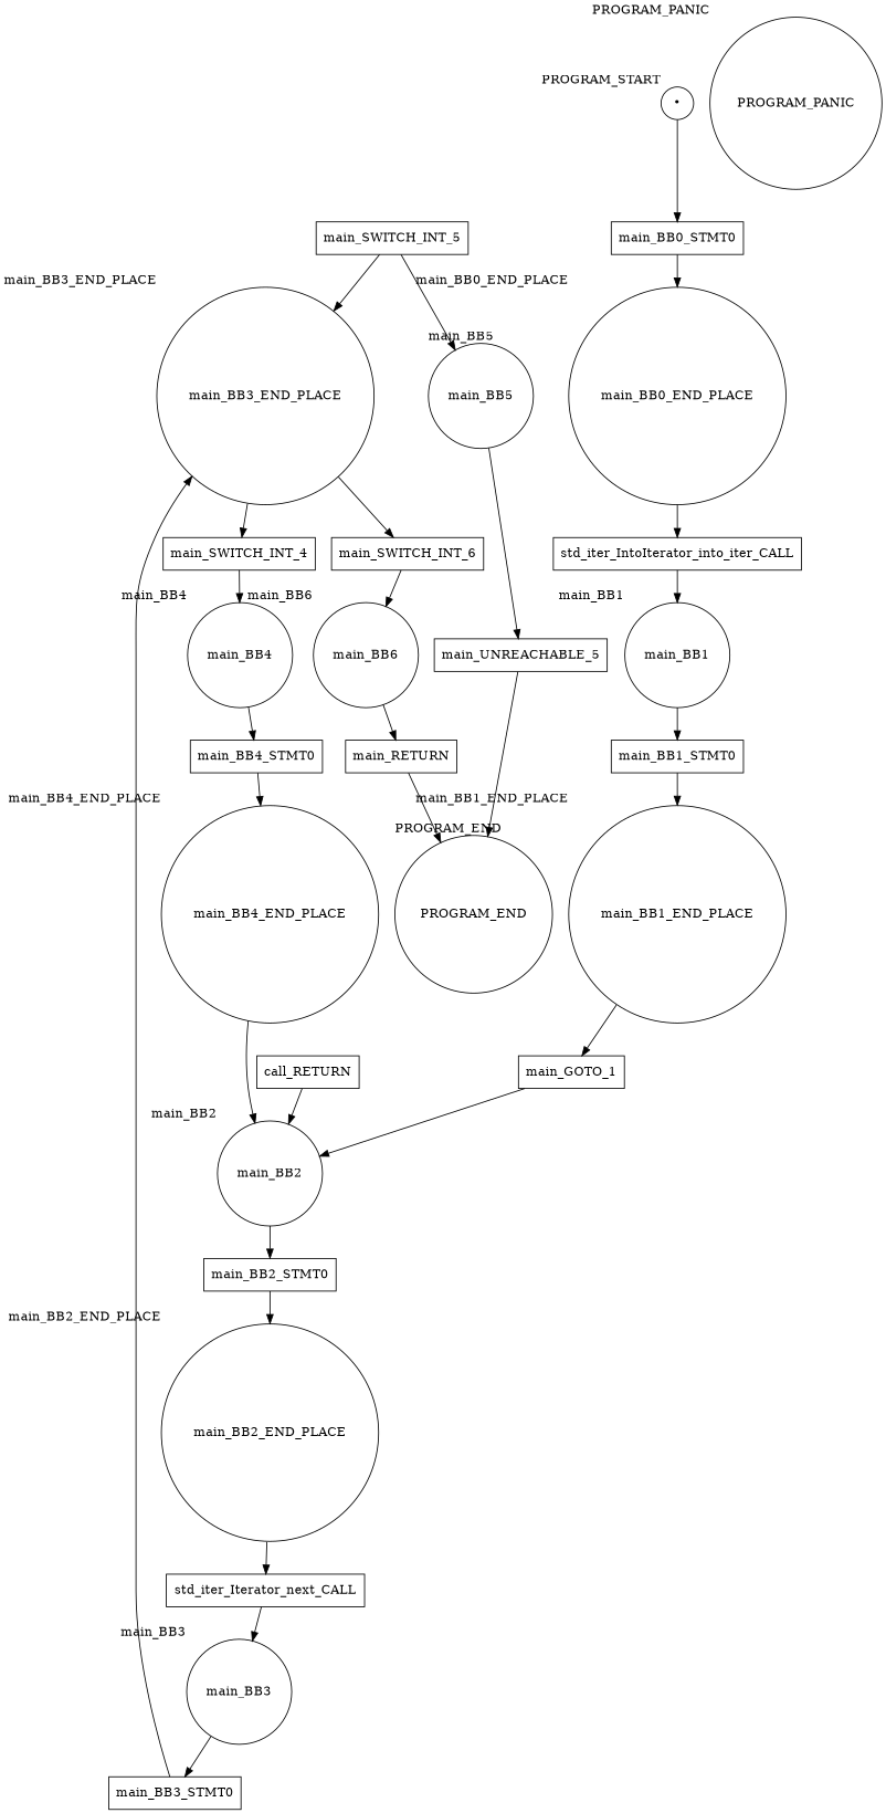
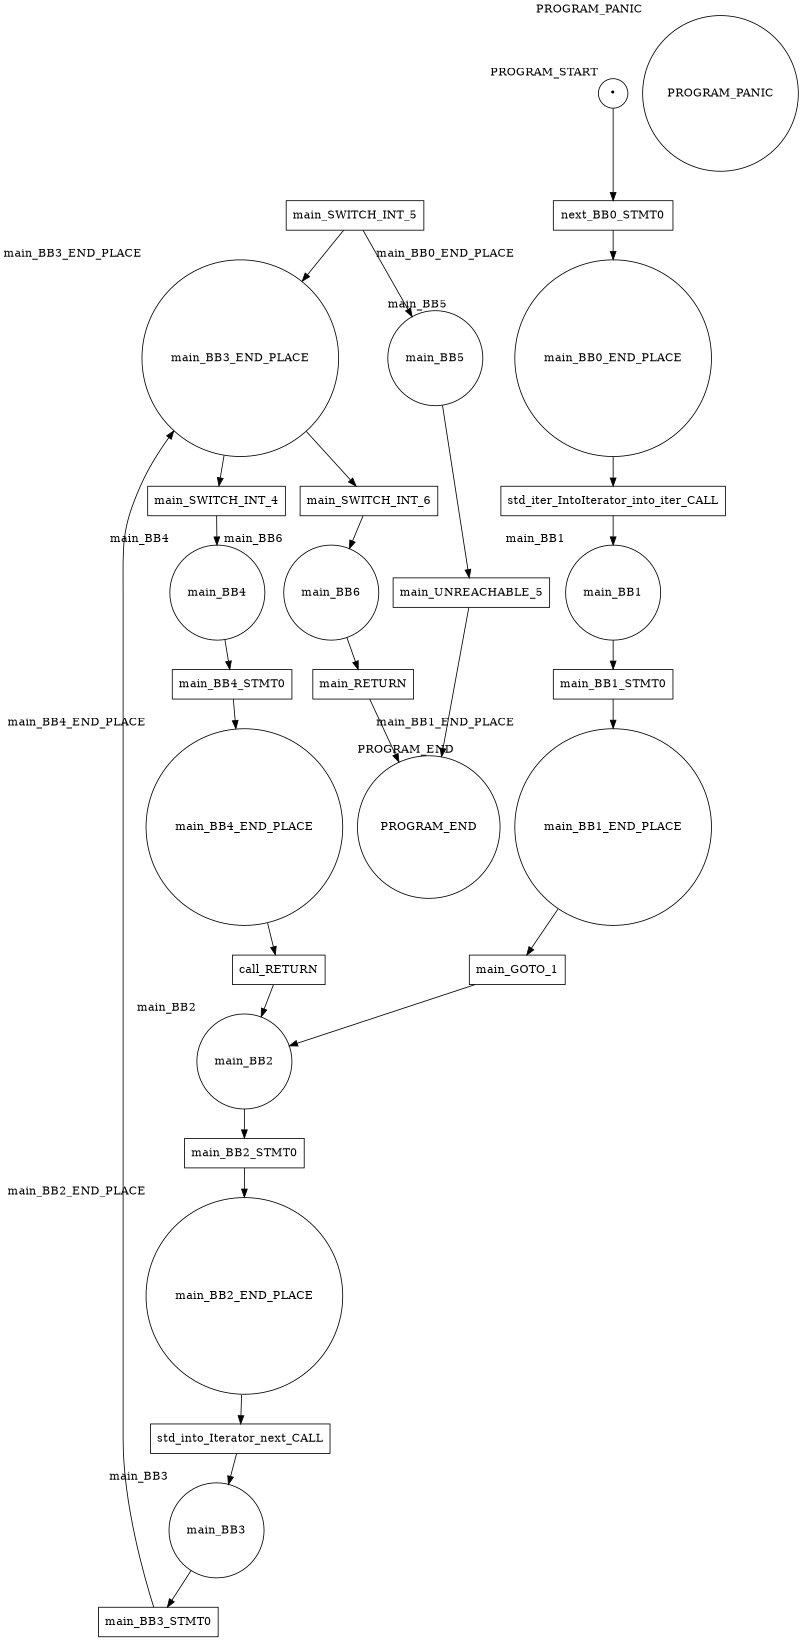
  digraph {
    fontname="DejaVu Serif"
    node [fontname="DejaVu Serif" shape=circle]
    edge [fontname="DejaVu Serif"]
    PROGRAM_END [xlabel=PROGRAM_END]
    PROGRAM_PANIC [xlabel=PROGRAM_PANIC]
    n3 [label="•" xlabel=PROGRAM_START]
-   n4 [label=main_BB0_STMT0 shape=box]
+   n4 [label=next_BB0_STMT0 shape=box]
    main_BB0_END_PLACE [xlabel=main_BB0_END_PLACE]
    n6 [label=std_iter_IntoIterator_into_iter_CALL shape=box]
    main_BB1 [xlabel=main_BB1]
    n8 [label=main_BB1_STMT0 shape=box]
    main_BB1_END_PLACE [xlabel=main_BB1_END_PLACE]
    n10 [label=main_GOTO_1 shape=box]
    main_BB2 [xlabel=main_BB2]
    n12 [label=main_BB2_STMT0 shape=box]
    main_BB2_END_PLACE [xlabel=main_BB2_END_PLACE]
-   n14 [label=std_iter_Iterator_next_CALL shape=box]
+   n14 [label=std_into_Iterator_next_CALL shape=box]
    main_BB3 [xlabel=main_BB3]
    n16 [label=main_BB3_STMT0 shape=box]
    main_BB3_END_PLACE [xlabel=main_BB3_END_PLACE]
    n18 [label=main_SWITCH_INT_4 shape=box]
    n19 [label=main_SWITCH_INT_6 shape=box]
    main_BB4 [xlabel=main_BB4]
    n21 [label=main_SWITCH_INT_5 shape=box]
    main_BB5 [xlabel=main_BB5]
    main_BB6 [xlabel=main_BB6]
    n24 [label=main_BB4_STMT0 shape=box]
    main_BB4_END_PLACE [xlabel=main_BB4_END_PLACE]
    n26 [label=call_RETURN shape=box]
    n27 [label=main_UNREACHABLE_5 shape=box]
    n28 [label=main_RETURN shape=box]
    n3 -> n4
    n4 -> main_BB0_END_PLACE
    main_BB0_END_PLACE -> n6
    n6 -> main_BB1
    main_BB1 -> n8
    n8 -> main_BB1_END_PLACE
    main_BB1_END_PLACE -> n10
    n10 -> main_BB2
    main_BB2 -> n12
    n12 -> main_BB2_END_PLACE
    main_BB2_END_PLACE -> n14
    n14 -> main_BB3
    main_BB3 -> n16
    n16 -> main_BB3_END_PLACE
    main_BB3_END_PLACE -> n18
    main_BB3_END_PLACE -> n19
    n18 -> main_BB4
    n19 -> main_BB6
    main_BB4 -> n24
    n21 -> main_BB3_END_PLACE
    n21 -> main_BB5
    main_BB5 -> n27
    main_BB6 -> n28
    n24 -> main_BB4_END_PLACE
-   main_BB4_END_PLACE -> main_BB2
+   main_BB4_END_PLACE -> n26
    n26 -> main_BB2
    n27 -> PROGRAM_END
    n28 -> PROGRAM_END
  }
